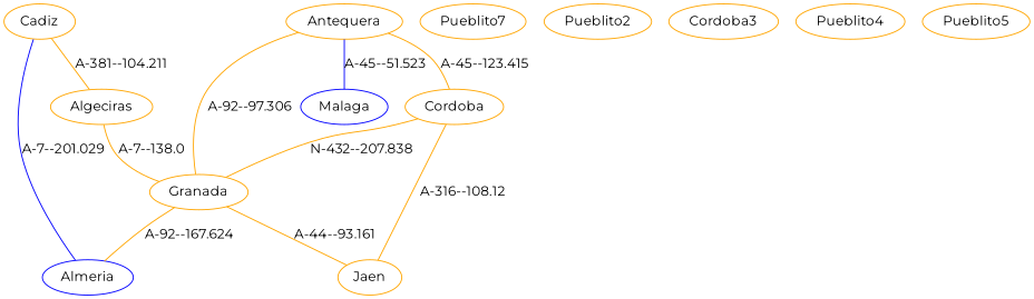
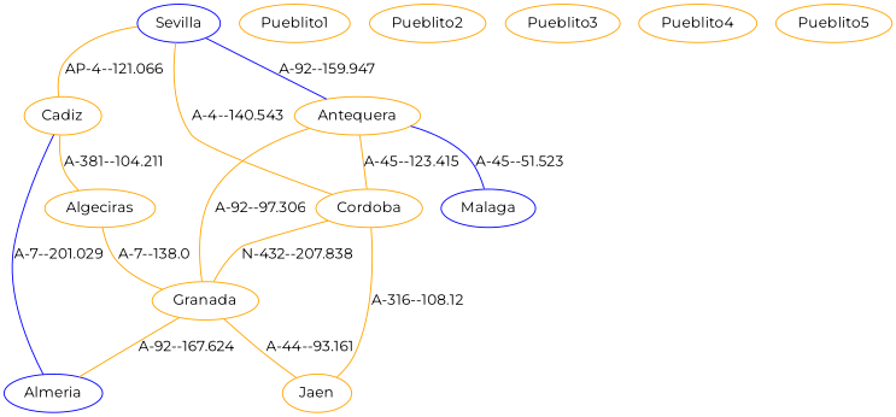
  strict graph {
    fontname=Montserrat
    node [color=orange fontname=Montserrat]
    edge [color=orange fontname=Montserrat]
+   n1 [color=blue label=Sevilla]
    n2 [label=Cadiz]
    n3 [label=Cordoba]
    n4 [label=Antequera]
    n5 [color=blue label=Almeria]
    n6 [label=Algeciras]
    n7 [label=Granada]
    n8 [label=Jaen]
    n9 [color=blue label=Malaga]
-   n10 [label=Pueblito7]
+   n10 [label=Pueblito1]
    n11 [label=Pueblito2]
-   n12 [label=Cordoba3]
+   n12 [label=Pueblito3]
    n13 [label=Pueblito4]
    n14 [label=Pueblito5]
+   n1 -- n2 [label="AP-4--121.066"]
+   n1 -- n3 [label="A-4--140.543"]
+   n1 -- n4 [color=blue label="A-92--159.947"]
    n2 -- n5 [color=blue label="A-7--201.029"]
    n2 -- n6 [label="A-381--104.211"]
    n3 -- n7 [label="N-432--207.838"]
    n3 -- n8 [label="A-316--108.12"]
    n4 -- n3 [label="A-45--123.415"]
    n4 -- n7 [label="A-92--97.306"]
    n4 -- n9 [color=blue label="A-45--51.523"]
    n6 -- n7 [label="A-7--138.0"]
    n7 -- n5 [label="A-92--167.624"]
    n7 -- n8 [label="A-44--93.161"]
  }
